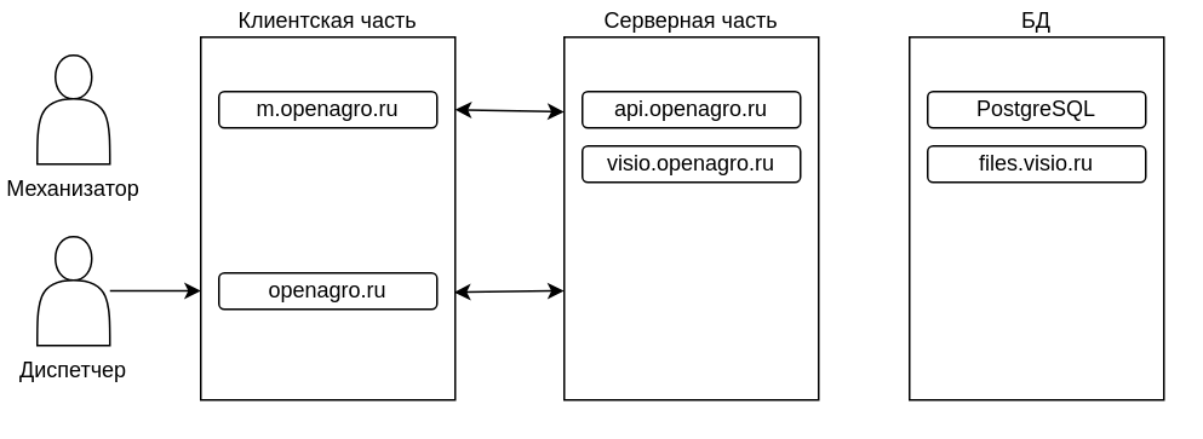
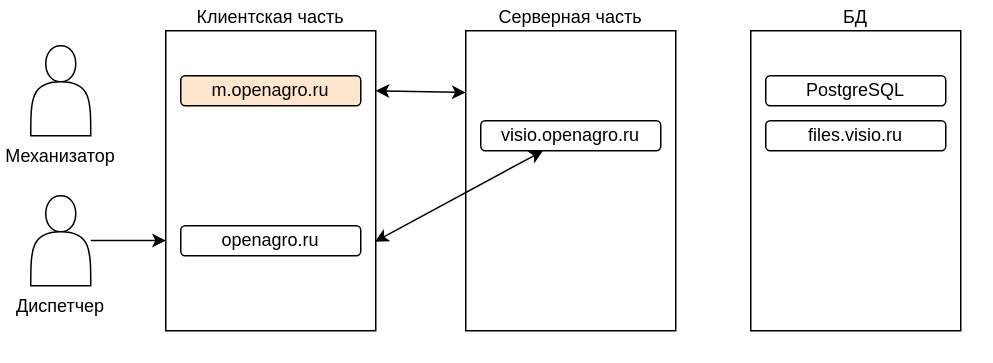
  <mxCell id="0" />
  <mxCell id="1" parent="0" />
  <mxCell id="2" value="Механизатор" style="shape=actor;whiteSpace=wrap;html=1;align=center;labelPosition=center;verticalLabelPosition=bottom;verticalAlign=top;" vertex="1" parent="1"><mxGeometry x="20" y="30" width="40" height="60" as="geometry" /></mxCell>
  <mxCell id="3" value="Диспетчер" style="shape=actor;whiteSpace=wrap;html=1;labelPosition=center;verticalLabelPosition=bottom;align=center;verticalAlign=top;" vertex="1" parent="1"><mxGeometry x="20" y="130" width="40" height="60" as="geometry" /></mxCell>
  <mxCell id="4" value="Клиентская часть" style="rounded=0;whiteSpace=wrap;html=1;labelPosition=center;verticalLabelPosition=top;align=center;verticalAlign=bottom;" vertex="1" parent="1"><mxGeometry x="110" y="20" width="140" height="200" as="geometry" /></mxCell>
- <mxCell id="5" value="m.openagro.ru" style="rounded=1;whiteSpace=wrap;html=1;" vertex="1" parent="1"><mxGeometry x="120" y="50" width="120" height="20" as="geometry" /></mxCell>
+ <mxCell id="5" value="m.openagro.ru" style="rounded=1;whiteSpace=wrap;html=1;fillColor=#ffe6cc;" vertex="1" parent="1"><mxGeometry x="120" y="50" width="120" height="20" as="geometry" /></mxCell>
  <mxCell id="6" value="openagro.ru" style="rounded=1;whiteSpace=wrap;html=1;" vertex="1" parent="1"><mxGeometry x="120" y="150" width="120" height="20" as="geometry" /></mxCell>
  <mxCell id="7" value="" style="endArrow=classic;html=1;rounded=0;entryX=0;entryY=0.75;entryDx=0;entryDy=0;" edge="1" parent="1"><mxGeometry width="50" height="50" relative="1" as="geometry"><mxPoint x="60" y="159.83" as="sourcePoint" /><mxPoint x="110" y="159.83" as="targetPoint" /></mxGeometry></mxCell>
  <mxCell id="8" value="Серверная часть" style="rounded=0;whiteSpace=wrap;html=1;labelPosition=center;verticalLabelPosition=top;align=center;verticalAlign=bottom;" vertex="1" parent="1"><mxGeometry x="310" y="20" width="140" height="200" as="geometry" /></mxCell>
- <mxCell id="9" value="api.openagro.ru" style="rounded=1;whiteSpace=wrap;html=1;" vertex="1" parent="1"><mxGeometry x="320" y="50" width="120" height="20" as="geometry" /></mxCell>
  <mxCell id="10" value="" style="endArrow=classic;startArrow=classic;html=1;rounded=0;entryX=-0.001;entryY=0.206;entryDx=0;entryDy=0;entryPerimeter=0;" edge="1" parent="1" target="8"><mxGeometry width="50" height="50" relative="1" as="geometry"><mxPoint x="250" y="60" as="sourcePoint" /><mxPoint x="300" y="10" as="targetPoint" /></mxGeometry></mxCell>
- <mxCell id="11" value="" style="endArrow=classic;startArrow=classic;html=1;rounded=0;exitX=0.996;exitY=0.703;exitDx=0;exitDy=0;exitPerimeter=0;entryX=-0.001;entryY=0.699;entryDx=0;entryDy=0;entryPerimeter=0;" edge="1" parent="1" source="4" target="8"><mxGeometry width="50" height="50" relative="1" as="geometry"><mxPoint x="270" y="170" as="sourcePoint" /><mxPoint x="320" y="120" as="targetPoint" /></mxGeometry></mxCell>
+ <mxCell id="11" value="" style="endArrow=classic;startArrow=classic;html=1;rounded=0;exitX=0.996;exitY=0.703;exitDx=0;exitDy=0;exitPerimeter=0;" edge="1" parent="1" source="4" target="15"><mxGeometry width="50" height="50" relative="1" as="geometry"><mxPoint x="270" y="170" as="sourcePoint" /><mxPoint x="320" y="120" as="targetPoint" /></mxGeometry></mxCell>
  <mxCell id="12" value="БД" style="rounded=0;whiteSpace=wrap;html=1;labelPosition=center;verticalLabelPosition=top;align=center;verticalAlign=bottom;" vertex="1" parent="1"><mxGeometry x="500" y="20" width="140" height="200" as="geometry" /></mxCell>
  <mxCell id="13" value="files.visio.ru" style="rounded=1;whiteSpace=wrap;html=1;" vertex="1" parent="1"><mxGeometry x="510" y="80" width="120" height="20" as="geometry" /></mxCell>
  <mxCell id="14" value="PostgreSQL" style="rounded=1;whiteSpace=wrap;html=1;" vertex="1" parent="1"><mxGeometry x="510" y="50" width="120" height="20" as="geometry" /></mxCell>
  <mxCell id="15" value="visio.openagro.ru" style="rounded=1;whiteSpace=wrap;html=1;" vertex="1" parent="1"><mxGeometry x="320" y="80" width="120" height="20" as="geometry" /></mxCell>
